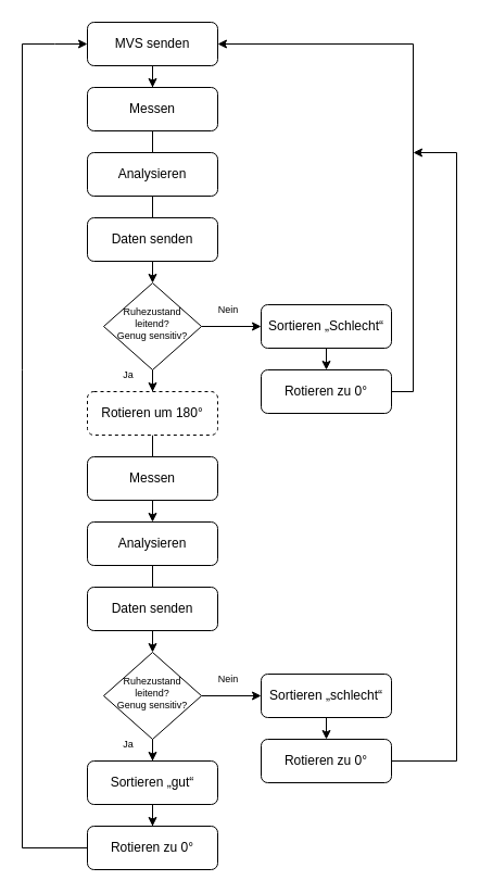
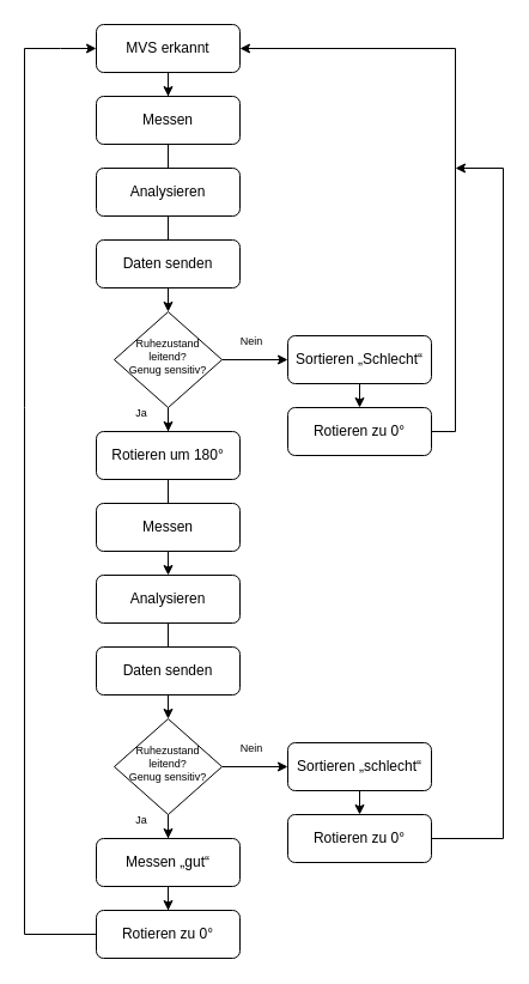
  <mxCell id="0" />
  <mxCell id="1" parent="0" />
  <mxCell id="2" value="" style="edgeStyle=orthogonalEdgeStyle;rounded=0;orthogonalLoop=1;jettySize=auto;html=1;fontSize=9;" parent="1" source="3" target="5" edge="1"><mxGeometry relative="1" as="geometry" /></mxCell>
- <mxCell id="3" value="MVS senden" style="rounded=1;whiteSpace=wrap;html=1;fontSize=12;glass=0;strokeWidth=1;shadow=0;" parent="1" vertex="1"><mxGeometry x="80" y="20" width="120" height="40" as="geometry" /></mxCell>
+ <mxCell id="3" value="MVS erkannt" style="rounded=1;whiteSpace=wrap;html=1;fontSize=12;glass=0;strokeWidth=1;shadow=0;" parent="1" vertex="1"><mxGeometry x="80" y="20" width="120" height="40" as="geometry" /></mxCell>
  <mxCell id="4" value="" style="edgeStyle=orthogonalEdgeStyle;rounded=0;orthogonalLoop=1;jettySize=auto;html=1;fontSize=9;" parent="1" source="5" target="9" edge="1"><mxGeometry relative="1" as="geometry" /></mxCell>
  <mxCell id="5" value="Messen" style="rounded=1;whiteSpace=wrap;html=1;fontSize=12;glass=0;strokeWidth=1;shadow=0;" parent="1" vertex="1"><mxGeometry x="80" y="80" width="120" height="40" as="geometry" /></mxCell>
  <mxCell id="6" value="Analysieren" style="rounded=1;whiteSpace=wrap;html=1;fontSize=12;glass=0;strokeWidth=1;shadow=0;" parent="1" vertex="1"><mxGeometry x="80" y="140" width="120" height="40" as="geometry" /></mxCell>
  <mxCell id="7" value="" style="edgeStyle=orthogonalEdgeStyle;rounded=0;orthogonalLoop=1;jettySize=auto;html=1;fontSize=9;" parent="1" source="9" target="13" edge="1"><mxGeometry relative="1" as="geometry" /></mxCell>
  <mxCell id="8" value="" style="edgeStyle=orthogonalEdgeStyle;rounded=0;orthogonalLoop=1;jettySize=auto;html=1;fontSize=9;" parent="1" source="9" target="11" edge="1"><mxGeometry relative="1" as="geometry" /></mxCell>
  <mxCell id="9" value="&lt;div style=&quot;font-size: 9px;&quot;&gt;&lt;font style=&quot;font-size: 9px;&quot;&gt;Ruhezustand leitend?&lt;/font&gt;&lt;/div&gt;&lt;div style=&quot;font-size: 9px;&quot;&gt;&lt;font style=&quot;font-size: 9px;&quot;&gt;Genug sensitiv?&lt;/font&gt;&lt;br&gt;&lt;/div&gt;" style="rhombus;whiteSpace=wrap;html=1;shadow=0;fontFamily=Helvetica;fontSize=12;align=center;strokeWidth=1;spacing=6;spacingTop=-4;" parent="1" vertex="1"><mxGeometry x="95" y="260" width="90" height="80" as="geometry" /></mxCell>
  <mxCell id="10" value="" style="edgeStyle=none;rounded=0;orthogonalLoop=1;jettySize=auto;html=1;fontSize=9;" parent="1" source="11" target="31" edge="1"><mxGeometry relative="1" as="geometry" /></mxCell>
  <mxCell id="11" value="Sortieren „Schlecht“" style="rounded=1;whiteSpace=wrap;html=1;fontSize=12;glass=0;strokeWidth=1;shadow=0;" parent="1" vertex="1"><mxGeometry x="240" y="280" width="120" height="40" as="geometry" /></mxCell>
  <mxCell id="12" value="" style="edgeStyle=orthogonalEdgeStyle;rounded=0;orthogonalLoop=1;jettySize=auto;html=1;fontSize=9;" parent="1" source="13" target="18" edge="1"><mxGeometry relative="1" as="geometry" /></mxCell>
- <mxCell id="13" value="Rotieren um 180°" style="rounded=1;whiteSpace=wrap;html=1;fontSize=12;glass=0;strokeWidth=1;shadow=0;dashed=1;" parent="1" vertex="1"><mxGeometry x="80" y="360" width="120" height="40" as="geometry" /></mxCell>
+ <mxCell id="13" value="Rotieren um 180°" style="rounded=1;whiteSpace=wrap;html=1;fontSize=12;glass=0;strokeWidth=1;shadow=0;" parent="1" vertex="1"><mxGeometry x="80" y="360" width="120" height="40" as="geometry" /></mxCell>
  <mxCell id="14" value="Ja" style="text;html=1;strokeColor=none;fillColor=none;align=center;verticalAlign=middle;whiteSpace=wrap;rounded=0;fontSize=9;" parent="1" vertex="1"><mxGeometry x="110" y="340" width="16" height="10" as="geometry" /></mxCell>
  <mxCell id="15" value="Nein" style="text;html=1;strokeColor=none;fillColor=none;align=center;verticalAlign=middle;whiteSpace=wrap;rounded=0;fontSize=9;" parent="1" vertex="1"><mxGeometry x="200" y="280" width="20" height="10" as="geometry" /></mxCell>
  <mxCell id="16" value="Messen" style="rounded=1;whiteSpace=wrap;html=1;fontSize=12;glass=0;strokeWidth=1;shadow=0;" parent="1" vertex="1"><mxGeometry x="80" y="420" width="120" height="40" as="geometry" /></mxCell>
  <mxCell id="17" value="" style="edgeStyle=orthogonalEdgeStyle;rounded=0;orthogonalLoop=1;jettySize=auto;html=1;fontSize=9;" parent="1" source="18" target="21" edge="1"><mxGeometry relative="1" as="geometry" /></mxCell>
  <mxCell id="18" value="Analysieren" style="rounded=1;whiteSpace=wrap;html=1;fontSize=12;glass=0;strokeWidth=1;shadow=0;" parent="1" vertex="1"><mxGeometry x="80" y="480" width="120" height="40" as="geometry" /></mxCell>
  <mxCell id="19" value="" style="edgeStyle=orthogonalEdgeStyle;rounded=0;orthogonalLoop=1;jettySize=auto;html=1;fontSize=9;" parent="1" source="21" target="23" edge="1"><mxGeometry relative="1" as="geometry" /></mxCell>
  <mxCell id="20" value="" style="edgeStyle=orthogonalEdgeStyle;rounded=0;orthogonalLoop=1;jettySize=auto;html=1;fontSize=9;" parent="1" source="21" target="27" edge="1"><mxGeometry relative="1" as="geometry" /></mxCell>
  <mxCell id="21" value="&lt;div style=&quot;font-size: 9px;&quot;&gt;&lt;font style=&quot;font-size: 9px;&quot;&gt;Ruhezustand leitend?&lt;/font&gt;&lt;/div&gt;&lt;div style=&quot;font-size: 9px;&quot;&gt;&lt;font style=&quot;font-size: 9px;&quot;&gt;Genug sensitiv?&lt;/font&gt;&lt;br&gt;&lt;/div&gt;" style="rhombus;whiteSpace=wrap;html=1;shadow=0;fontFamily=Helvetica;fontSize=12;align=center;strokeWidth=1;spacing=6;spacingTop=-4;" parent="1" vertex="1"><mxGeometry x="95" y="600" width="90" height="80" as="geometry" /></mxCell>
  <mxCell id="22" value="" style="edgeStyle=none;rounded=0;orthogonalLoop=1;jettySize=auto;html=1;fontSize=9;" parent="1" source="23" target="33" edge="1"><mxGeometry relative="1" as="geometry" /></mxCell>
  <mxCell id="23" value="Sortieren „schlecht“" style="rounded=1;whiteSpace=wrap;html=1;fontSize=12;glass=0;strokeWidth=1;shadow=0;" parent="1" vertex="1"><mxGeometry x="240" y="620" width="120" height="40" as="geometry" /></mxCell>
  <mxCell id="24" value="Ja" style="text;html=1;strokeColor=none;fillColor=none;align=center;verticalAlign=middle;whiteSpace=wrap;rounded=0;fontSize=9;" parent="1" vertex="1"><mxGeometry x="110" y="680" width="16" height="10" as="geometry" /></mxCell>
  <mxCell id="25" value="Nein" style="text;html=1;strokeColor=none;fillColor=none;align=center;verticalAlign=middle;whiteSpace=wrap;rounded=0;fontSize=9;" parent="1" vertex="1"><mxGeometry x="200" y="620" width="20" height="10" as="geometry" /></mxCell>
  <mxCell id="26" value="" style="edgeStyle=orthogonalEdgeStyle;rounded=0;orthogonalLoop=1;jettySize=auto;html=1;fontSize=9;" parent="1" source="27" target="29" edge="1"><mxGeometry relative="1" as="geometry" /></mxCell>
- <mxCell id="27" value="Sortieren „gut“" style="rounded=1;whiteSpace=wrap;html=1;fontSize=12;glass=0;strokeWidth=1;shadow=0;" parent="1" vertex="1"><mxGeometry x="80" y="700" width="120" height="40" as="geometry" /></mxCell>
+ <mxCell id="27" value="Messen „gut“" style="rounded=1;whiteSpace=wrap;html=1;fontSize=12;glass=0;strokeWidth=1;shadow=0;" parent="1" vertex="1"><mxGeometry x="80" y="700" width="120" height="40" as="geometry" /></mxCell>
  <mxCell id="28" style="edgeStyle=none;rounded=0;orthogonalLoop=1;jettySize=auto;html=1;fontSize=9;entryX=0;entryY=0.5;entryDx=0;entryDy=0;" parent="1" source="29" target="3" edge="1"><mxGeometry relative="1" as="geometry"><mxPoint x="50" y="-50" as="targetPoint" /><Array as="points"><mxPoint x="20" y="780" /><mxPoint x="20" y="340" /><mxPoint x="20" y="40" /><mxPoint x="50" y="40" /></Array></mxGeometry></mxCell>
  <mxCell id="29" value="Rotieren zu 0°" style="rounded=1;whiteSpace=wrap;html=1;fontSize=12;glass=0;strokeWidth=1;shadow=0;" parent="1" vertex="1"><mxGeometry x="80" y="760" width="120" height="40" as="geometry" /></mxCell>
  <mxCell id="30" style="edgeStyle=none;rounded=0;orthogonalLoop=1;jettySize=auto;html=1;fontSize=9;entryX=1;entryY=0.5;entryDx=0;entryDy=0;" parent="1" source="31" target="3" edge="1"><mxGeometry relative="1" as="geometry"><mxPoint x="410" y="-20" as="targetPoint" /><Array as="points"><mxPoint x="380" y="360" /><mxPoint x="380" y="40" /></Array></mxGeometry></mxCell>
  <mxCell id="31" value="Rotieren zu 0°" style="rounded=1;whiteSpace=wrap;html=1;fontSize=12;glass=0;strokeWidth=1;shadow=0;" parent="1" vertex="1"><mxGeometry x="240" y="340" width="120" height="40" as="geometry" /></mxCell>
  <mxCell id="32" style="edgeStyle=none;rounded=0;orthogonalLoop=1;jettySize=auto;html=1;fontSize=9;" parent="1" source="33" edge="1"><mxGeometry relative="1" as="geometry"><mxPoint x="380" y="140" as="targetPoint" /><Array as="points"><mxPoint x="420" y="700" /><mxPoint x="420" y="140" /></Array></mxGeometry></mxCell>
  <mxCell id="33" value="Rotieren zu 0°" style="rounded=1;whiteSpace=wrap;html=1;fontSize=12;glass=0;strokeWidth=1;shadow=0;" parent="1" vertex="1"><mxGeometry x="240" y="680" width="120" height="40" as="geometry" /></mxCell>
  <mxCell id="34" value="Daten senden" style="rounded=1;whiteSpace=wrap;html=1;fontSize=12;glass=0;strokeWidth=1;shadow=0;" parent="1" vertex="1"><mxGeometry x="80" y="200" width="120" height="40" as="geometry" /></mxCell>
  <mxCell id="35" value="Daten senden" style="rounded=1;whiteSpace=wrap;html=1;fontSize=12;glass=0;strokeWidth=1;shadow=0;" parent="1" vertex="1"><mxGeometry x="80" y="540" width="120" height="40" as="geometry" /></mxCell>
